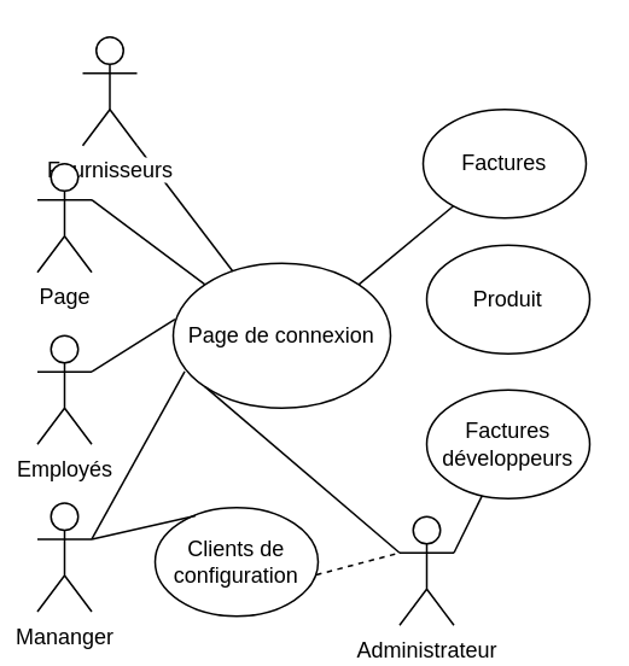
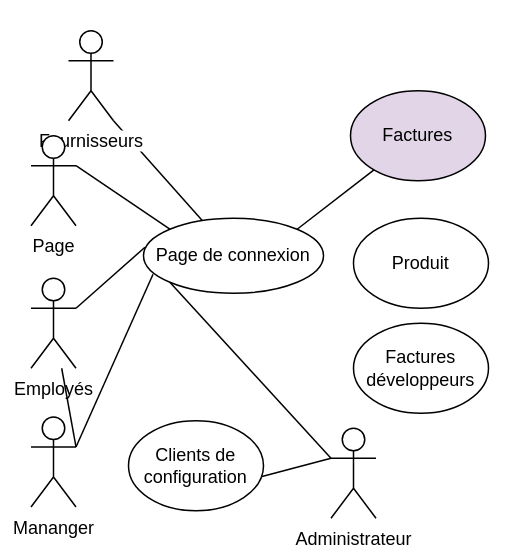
  <mxCell id="0" />
  <mxCell id="1" parent="0" />
- <mxCell id="2" value="Page de connexion" style="ellipse;whiteSpace=wrap;html=1;" vertex="1" parent="1"><mxGeometry x="95" y="145" width="120" height="80" as="geometry" /></mxCell>
+ <mxCell id="2" value="Page de connexion" style="ellipse;whiteSpace=wrap;html=1;" vertex="1" parent="1"><mxGeometry x="95" y="145" width="120" height="50" as="geometry" /></mxCell>
  <mxCell id="3" value="" style="endArrow=none;html=1;entryX=0;entryY=0.333;entryDx=0;entryDy=0;entryPerimeter=0;exitX=0;exitY=1;exitDx=0;exitDy=0;" edge="1" parent="1" source="2" target="12"><mxGeometry width="50" height="50" relative="1" as="geometry"><mxPoint x="-5" y="520" as="sourcePoint" /><mxPoint x="45" y="470" as="targetPoint" /></mxGeometry></mxCell>
  <mxCell id="4" value="" style="endArrow=none;html=1;entryX=1;entryY=0.333;entryDx=0;entryDy=0;entryPerimeter=0;exitX=0.053;exitY=0.746;exitDx=0;exitDy=0;exitPerimeter=0;" edge="1" parent="1" source="2" target="10"><mxGeometry width="50" height="50" relative="1" as="geometry"><mxPoint x="75" y="277.5" as="sourcePoint" /><mxPoint x="125" y="227.5" as="targetPoint" /></mxGeometry></mxCell>
  <mxCell id="5" value="" style="endArrow=none;html=1;entryX=1;entryY=0.333;entryDx=0;entryDy=0;entryPerimeter=0;exitX=0.008;exitY=0.387;exitDx=0;exitDy=0;exitPerimeter=0;" edge="1" parent="1" source="2" target="11"><mxGeometry width="50" height="50" relative="1" as="geometry"><mxPoint x="85" y="287.5" as="sourcePoint" /><mxPoint x="85" y="210" as="targetPoint" /></mxGeometry></mxCell>
  <mxCell id="6" value="" style="endArrow=none;html=1;entryX=1;entryY=0.333;entryDx=0;entryDy=0;entryPerimeter=0;exitX=0;exitY=0;exitDx=0;exitDy=0;" edge="1" parent="1" source="2" target="9"><mxGeometry width="50" height="50" relative="1" as="geometry"><mxPoint x="95" y="297.5" as="sourcePoint" /><mxPoint x="145" y="247.5" as="targetPoint" /></mxGeometry></mxCell>
  <mxCell id="7" value="" style="endArrow=none;html=1;entryX=1;entryY=1;entryDx=0;entryDy=0;entryPerimeter=0;" edge="1" parent="1" source="2" target="8"><mxGeometry width="50" height="50" relative="1" as="geometry"><mxPoint x="105" y="307.5" as="sourcePoint" /><mxPoint x="155" y="257.5" as="targetPoint" /></mxGeometry></mxCell>
  <mxCell id="8" value="Fournisseurs" style="shape=umlActor;verticalLabelPosition=bottom;labelBackgroundColor=#ffffff;verticalAlign=top;html=1;outlineConnect=0;" vertex="1" parent="1"><mxGeometry x="45" y="20" width="30" height="60" as="geometry" /></mxCell>
  <mxCell id="9" value="Page" style="shape=umlActor;verticalLabelPosition=bottom;labelBackgroundColor=#ffffff;verticalAlign=top;html=1;outlineConnect=0;" vertex="1" parent="1"><mxGeometry x="20" y="90" width="30" height="60" as="geometry" /></mxCell>
  <mxCell id="10" value="Mananger" style="shape=umlActor;verticalLabelPosition=bottom;labelBackgroundColor=#ffffff;verticalAlign=top;html=1;outlineConnect=0;" vertex="1" parent="1"><mxGeometry x="20" y="277.5" width="30" height="60" as="geometry" /></mxCell>
  <mxCell id="11" value="Employés" style="shape=umlActor;verticalLabelPosition=bottom;labelBackgroundColor=#ffffff;verticalAlign=top;html=1;outlineConnect=0;" vertex="1" parent="1"><mxGeometry x="20" y="185" width="30" height="60" as="geometry" /></mxCell>
  <mxCell id="12" value="Administrateur" style="shape=umlActor;verticalLabelPosition=bottom;labelBackgroundColor=#ffffff;verticalAlign=top;html=1;outlineConnect=0;" vertex="1" parent="1"><mxGeometry x="220" y="285" width="30" height="60" as="geometry" /></mxCell>
  <mxCell id="13" value="Clients de configuration" style="ellipse;whiteSpace=wrap;html=1;" vertex="1" parent="1"><mxGeometry x="85" y="280" width="90" height="60" as="geometry" /></mxCell>
- <mxCell id="14" value="" style="endArrow=none;html=1;entryX=0;entryY=0.333;entryDx=0;entryDy=0;entryPerimeter=0;exitX=0.989;exitY=0.619;exitDx=0;exitDy=0;exitPerimeter=0;dashed=1;" edge="1" parent="1" source="13" target="12"><mxGeometry width="50" height="50" relative="1" as="geometry"><mxPoint x="-5" y="540" as="sourcePoint" /><mxPoint x="45" y="490" as="targetPoint" /></mxGeometry></mxCell>
- <mxCell id="15" value="Produit" style="ellipse;whiteSpace=wrap;html=1;" vertex="1" parent="1"><mxGeometry x="235" y="135" width="90" height="60" as="geometry" /></mxCell>
- <mxCell id="16" value="Factures" style="ellipse;whiteSpace=wrap;html=1;" vertex="1" parent="1"><mxGeometry x="233" y="60" width="90" height="60" as="geometry" /></mxCell>
+ <mxCell id="14" value="" style="endArrow=none;html=1;entryX=0;entryY=0.333;entryDx=0;entryDy=0;entryPerimeter=0;exitX=0.989;exitY=0.619;exitDx=0;exitDy=0;exitPerimeter=0;" edge="1" parent="1" source="13" target="12"><mxGeometry width="50" height="50" relative="1" as="geometry"><mxPoint x="-5" y="540" as="sourcePoint" /><mxPoint x="45" y="490" as="targetPoint" /></mxGeometry></mxCell>
+ <mxCell id="15" value="Produit" style="ellipse;whiteSpace=wrap;html=1;" vertex="1" parent="1"><mxGeometry x="235" y="145" width="90" height="60" as="geometry" /></mxCell>
+ <mxCell id="16" value="Factures" style="ellipse;whiteSpace=wrap;html=1;fillColor=#e1d5e7;" vertex="1" parent="1"><mxGeometry x="233" y="60" width="90" height="60" as="geometry" /></mxCell>
  <mxCell id="17" value="" style="endArrow=none;html=1;exitX=1;exitY=0;exitDx=0;exitDy=0;" edge="1" parent="1" source="2" target="16"><mxGeometry width="50" height="50" relative="1" as="geometry"><mxPoint x="305" y="190" as="sourcePoint" /><mxPoint x="355" y="140" as="targetPoint" /></mxGeometry></mxCell>
- <mxCell id="18" value="" style="endArrow=none;html=1;entryX=0.248;entryY=0.075;entryDx=0;entryDy=0;entryPerimeter=0;exitX=1;exitY=0.333;exitDx=0;exitDy=0;exitPerimeter=0;" edge="1" parent="1" source="10" target="13"><mxGeometry width="50" height="50" relative="1" as="geometry"><mxPoint x="55" y="300" as="sourcePoint" /><mxPoint x="45" y="480" as="targetPoint" /></mxGeometry></mxCell>
+ <mxCell id="18" value="" style="endArrow=none;html=1;exitX=1;exitY=0.333;exitDx=0;exitDy=0;exitPerimeter=0;" edge="1" parent="1" source="10" target="11"><mxGeometry width="50" height="50" relative="1" as="geometry"><mxPoint x="55" y="300" as="sourcePoint" /><mxPoint x="45" y="480" as="targetPoint" /></mxGeometry></mxCell>
  <mxCell id="19" value="Factures développeurs" style="ellipse;whiteSpace=wrap;html=1;" vertex="1" parent="1"><mxGeometry x="235" y="215" width="90" height="60" as="geometry" /></mxCell>
- <mxCell id="20" value="" style="endArrow=none;html=1;exitX=1;exitY=0.333;exitDx=0;exitDy=0;exitPerimeter=0;" edge="1" parent="1" source="12" target="19"><mxGeometry width="50" height="50" relative="1" as="geometry"><mxPoint x="5" y="550" as="sourcePoint" /><mxPoint x="55" y="500" as="targetPoint" /></mxGeometry></mxCell>
